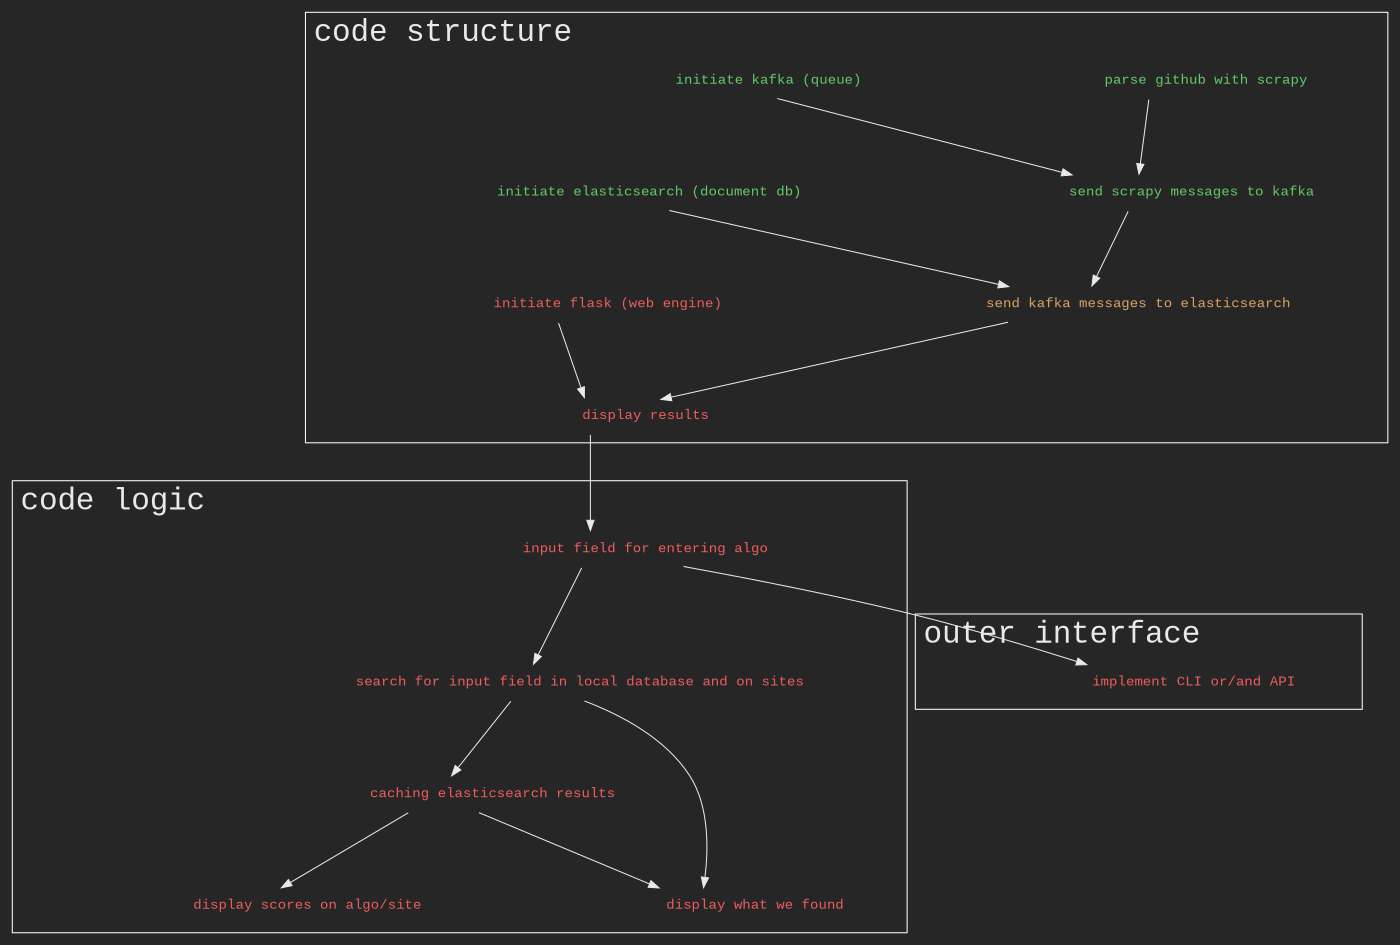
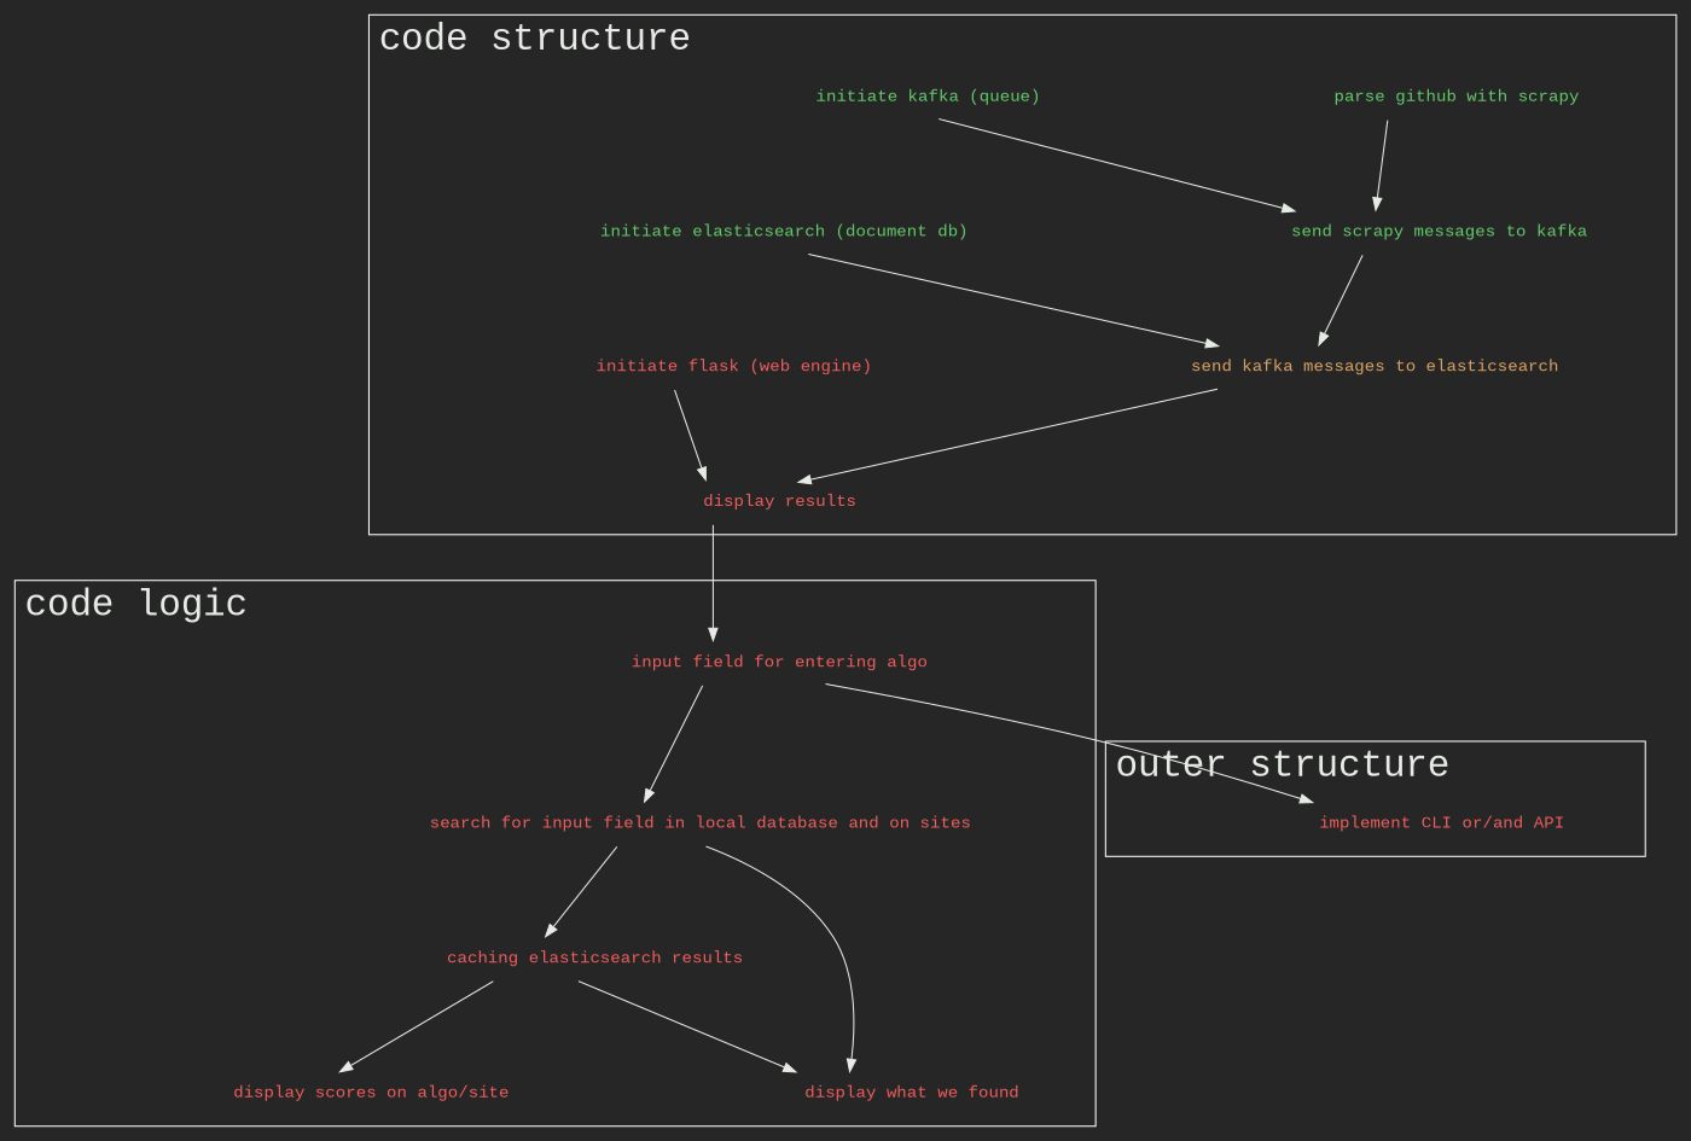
  digraph {
    bgcolor="#262626"
    compound=true
    fontsize=30
    fontname="Liberation Mono"
    node [color="#262626" fillcolor="#262626" fontcolor="#e6ebe5" style=filled fontname="Liberation Mono"]
    edge [color="#e6ebe5" minlen=2 fontname="Liberation Mono"]
    n1 [label=<             <font color="#61c968">parse github with scrapy</font>>]
    n2 [label=<             <font color="#61c968">initiate kafka (queue)</font>>]
    n3 [label=<             <font color="#61c968">initiate elasticsearch (document db)</font>>]
    n4 [label=<             <font color="#ed5c5c">initiate flask (web engine)</font>>]
    n5 [label=<             <font color="#61c968">send scrapy messages to kafka</font>>]
    n6 [label=<             <font color="#d9a164">send kafka messages to elasticsearch</font>>]
    n7 [label=<             <font color="#ed5c5c">display results</font>>]
    n8 [label=<             <font color="#ed5c5c">input field for entering algo</font>>]
    n9 [label=<             <font color="#ed5c5c">search for input field in local database and on sites</font>>]
    n10 [label=<             <font color="#ed5c5c">caching elasticsearch results</font>>]
    n11 [label=<             <font color="#ed5c5c">display what we found</font>>]
    n12 [label=<             <font color="#ed5c5c">display scores on algo/site</font>>]
    n13 [label=<             <font color="#ed5c5c">implement CLI or/and API</font>>]
    subgraph cluster_1 {
      color="#ffffff"
      fontcolor="#e6ebe5"
      label="code structure"
      labeljust=l
      n1
      n2
      n3
      n4
      n5
      n6
      n7
    }
    subgraph cluster_2 {
      color="#ffffff"
      fontcolor="#e6ebe5"
      label="code logic"
      labeljust=l
      n8
      n9
      n10
      n11
      n12
    }
    subgraph cluster_3 {
      color="#ffffff"
      fontcolor="#e6ebe5"
-     label="outer interface"
+     label="outer structure"
      labeljust=l
      n13
    }
    n1 -> n5
    n2 -> n5
    n3 -> n6
    n4 -> n7
    n5 -> n6
    n6 -> n7
    n7 -> n8
    n8 -> n9
    n8 -> n13
    n9 -> n10
    n9 -> n11
    n10 -> n11
    n10 -> n12
  }
